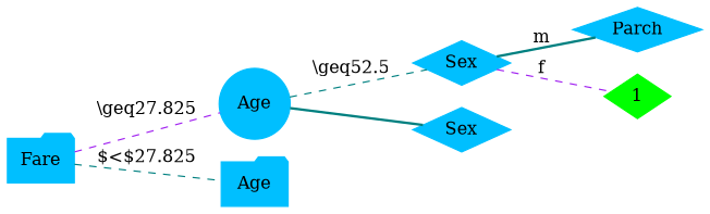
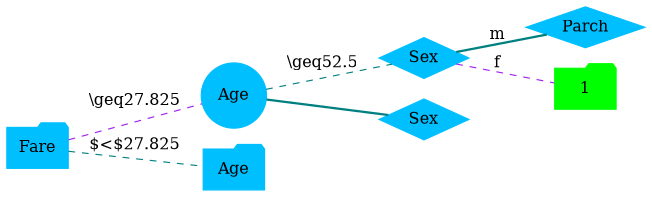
  graph {
    rankdir=LR
    node [color=deepskyblue shape=diamond style=filled]
    edge [color=teal style=dashed]
    n1 [label=Fare shape=folder]
    n2 [label=Age shape=circle]
    n3 [label=Age shape=folder]
    n4 [label=Parch]
    n5 [label=Sex]
    n6 [label=Sex]
-   n7 [color=green label=1]
+   n7 [color=green label=1 shape=folder]
    n1 -- n2 [label="\\geq27.825" color=purple]
    n1 -- n3 [label="$<$27.825"]
    n2 -- n5 [label="\\geq52.5"]
    n2 -- n6 [style=bold]
    n5 -- n4 [label=m style=bold]
    n5 -- n7 [label=f color=purple]
  }
